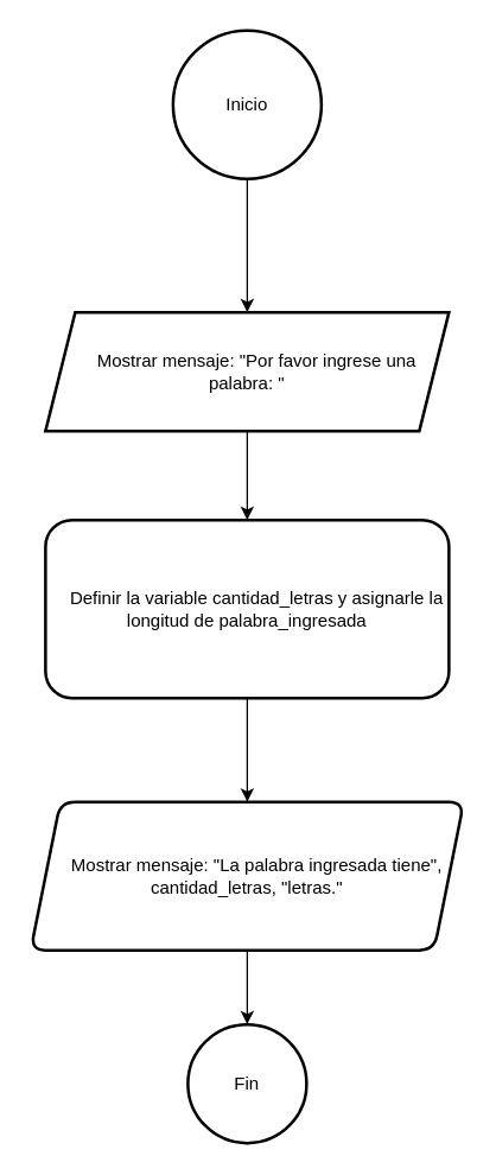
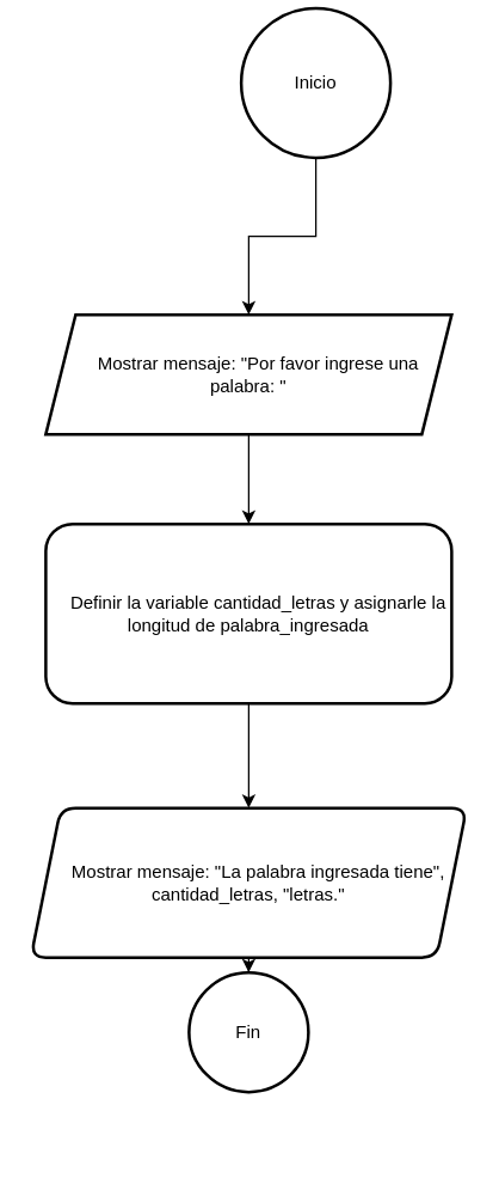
  <mxCell id="0" />
  <mxCell id="1" parent="0" />
  <mxCell id="2" value="" style="edgeStyle=orthogonalEdgeStyle;rounded=0;orthogonalLoop=1;jettySize=auto;html=1;" edge="1" parent="1" source="3" target="5"><mxGeometry relative="1" as="geometry" /></mxCell>
- <mxCell id="3" value="Inicio" style="strokeWidth=2;html=1;shape=mxgraph.flowchart.start_2;whiteSpace=wrap;" vertex="1" parent="1"><mxGeometry x="116" y="20" width="100" height="100" as="geometry" /></mxCell>
+ <mxCell id="3" value="Inicio" style="strokeWidth=2;html=1;shape=mxgraph.flowchart.start_2;whiteSpace=wrap;" vertex="1" parent="1"><mxGeometry x="161" y="5" width="100" height="100" as="geometry" /></mxCell>
  <mxCell id="4" value="" style="edgeStyle=orthogonalEdgeStyle;rounded=0;orthogonalLoop=1;jettySize=auto;html=1;entryX=0.5;entryY=0;entryDx=0;entryDy=0;" edge="1" parent="1" source="5" target="10"><mxGeometry relative="1" as="geometry"><mxPoint x="166" y="370" as="targetPoint" /></mxGeometry></mxCell>
  <mxCell id="5" value="&lt;div&gt;&amp;nbsp; &amp;nbsp; Mostrar mensaje: &quot;Por favor ingrese una palabra: &quot;&lt;/div&gt;" style="shape=parallelogram;perimeter=parallelogramPerimeter;whiteSpace=wrap;html=1;fixedSize=1;strokeWidth=2;" vertex="1" parent="1"><mxGeometry x="30" y="210" width="272" height="80" as="geometry" /></mxCell>
  <mxCell id="6" value="" style="edgeStyle=orthogonalEdgeStyle;rounded=0;orthogonalLoop=1;jettySize=auto;html=1;" edge="1" parent="1" source="10" target="8"><mxGeometry relative="1" as="geometry"><mxPoint x="166" y="490" as="sourcePoint" /></mxGeometry></mxCell>
  <mxCell id="7" value="" style="edgeStyle=orthogonalEdgeStyle;rounded=0;orthogonalLoop=1;jettySize=auto;html=1;" edge="1" parent="1" source="8" target="9"><mxGeometry relative="1" as="geometry" /></mxCell>
  <mxCell id="8" value="&lt;div&gt;&amp;nbsp; &amp;nbsp; Mostrar mensaje: &quot;La palabra ingresada tiene&quot;, cantidad_letras, &quot;letras.&quot;&lt;/div&gt;" style="shape=parallelogram;perimeter=parallelogramPerimeter;whiteSpace=wrap;html=1;fixedSize=1;rounded=1;strokeWidth=2;" vertex="1" parent="1"><mxGeometry x="20" y="540" width="292" height="100" as="geometry" /></mxCell>
- <mxCell id="9" value="Fin" style="ellipse;whiteSpace=wrap;html=1;rounded=1;strokeWidth=2;" vertex="1" parent="1"><mxGeometry x="126" y="690" width="80" height="80" as="geometry" /></mxCell>
+ <mxCell id="9" value="Fin" style="ellipse;whiteSpace=wrap;html=1;rounded=1;strokeWidth=2;" vertex="1" parent="1"><mxGeometry x="126" y="650" width="80" height="80" as="geometry" /></mxCell>
  <mxCell id="10" value="&lt;div&gt;&amp;nbsp; &amp;nbsp; Definir la variable cantidad_letras y asignarle la longitud de palabra_ingresada&lt;/div&gt;" style="rounded=1;whiteSpace=wrap;html=1;strokeWidth=2;" vertex="1" parent="1"><mxGeometry x="30" y="350" width="272" height="120" as="geometry" /></mxCell>
